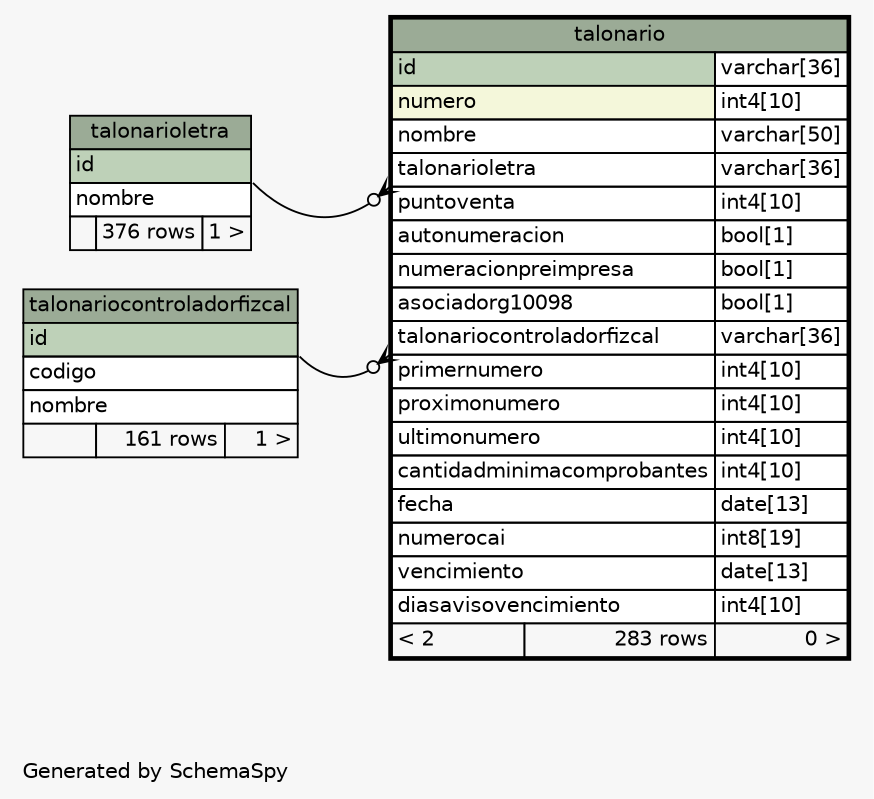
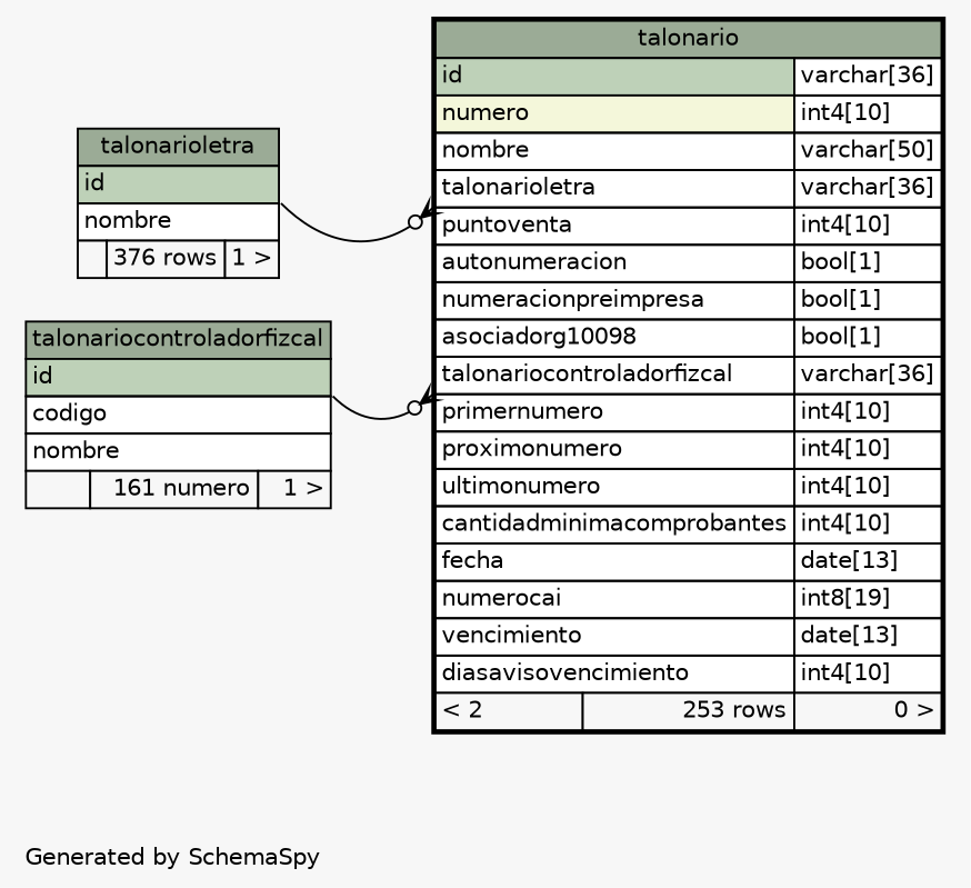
  digraph {
    bgcolor="#f7f7f7"
    fontname=Helvetica
    fontsize=11
    label="\nGenerated by SchemaSpy"
    labeljust=l
    nodesep=0.18
    rankdir=RL
    ranksep=0.46
    node [fontname=Helvetica fontsize=11 shape=plaintext]
    edge [arrowhead=none arrowsize=0.8 arrowtail=crowodot dir=back headport="id:se"]
-   n1 [label=<     <TABLE BORDER="2" CELLBORDER="1" CELLSPACING="0" BGCOLOR="#ffffff">       <TR><TD COLSPAN="3" BGCOLOR="#9bab96" ALIGN="CENTER">talonario</TD></TR>       <TR><TD PORT="id" COLSPAN="2" BGCOLOR="#bed1b8" ALIGN="LEFT">id</TD><TD PORT="id.type" ALIGN="LEFT">varchar[36]</TD></TR>       <TR><TD PORT="numero" COLSPAN="2" BGCOLOR="#f4f7da" ALIGN="LEFT">numero</TD><TD PORT="numero.type" ALIGN="LEFT">int4[10]</TD></TR>       <TR><TD PORT="nombre" COLSPAN="2" ALIGN="LEFT">nombre</TD><TD PORT="nombre.type" ALIGN="LEFT">varchar[50]</TD></TR>       <TR><TD PORT="talonarioletra" COLSPAN="2" ALIGN="LEFT">talonarioletra</TD><TD PORT="talonarioletra.type" ALIGN="LEFT">varchar[36]</TD></TR>       <TR><TD PORT="puntoventa" COLSPAN="2" ALIGN="LEFT">puntoventa</TD><TD PORT="puntoventa.type" ALIGN="LEFT">int4[10]</TD></TR>       <TR><TD PORT="autonumeracion" COLSPAN="2" ALIGN="LEFT">autonumeracion</TD><TD PORT="autonumeracion.type" ALIGN="LEFT">bool[1]</TD></TR>       <TR><TD PORT="numeracionpreimpresa" COLSPAN="2" ALIGN="LEFT">numeracionpreimpresa</TD><TD PORT="numeracionpreimpresa.type" ALIGN="LEFT">bool[1]</TD></TR>       <TR><TD PORT="asociadorg10098" COLSPAN="2" ALIGN="LEFT">asociadorg10098</TD><TD PORT="asociadorg10098.type" ALIGN="LEFT">bool[1]</TD></TR>       <TR><TD PORT="talonariocontroladorfizcal" COLSPAN="2" ALIGN="LEFT">talonariocontroladorfizcal</TD><TD PORT="talonariocontroladorfizcal.type" ALIGN="LEFT">varchar[36]</TD></TR>       <TR><TD PORT="primernumero" COLSPAN="2" ALIGN="LEFT">primernumero</TD><TD PORT="primernumero.type" ALIGN="LEFT">int4[10]</TD></TR>       <TR><TD PORT="proximonumero" COLSPAN="2" ALIGN="LEFT">proximonumero</TD><TD PORT="proximonumero.type" ALIGN="LEFT">int4[10]</TD></TR>       <TR><TD PORT="ultimonumero" COLSPAN="2" ALIGN="LEFT">ultimonumero</TD><TD PORT="ultimonumero.type" ALIGN="LEFT">int4[10]</TD></TR>       <TR><TD PORT="cantidadminimacomprobantes" COLSPAN="2" ALIGN="LEFT">cantidadminimacomprobantes</TD><TD PORT="cantidadminimacomprobantes.type" ALIGN="LEFT">int4[10]</TD></TR>       <TR><TD PORT="fecha" COLSPAN="2" ALIGN="LEFT">fecha</TD><TD PORT="fecha.type" ALIGN="LEFT">date[13]</TD></TR>       <TR><TD PORT="numerocai" COLSPAN="2" ALIGN="LEFT">numerocai</TD><TD PORT="numerocai.type" ALIGN="LEFT">int8[19]</TD></TR>       <TR><TD PORT="vencimiento" COLSPAN="2" ALIGN="LEFT">vencimiento</TD><TD PORT="vencimiento.type" ALIGN="LEFT">date[13]</TD></TR>       <TR><TD PORT="diasavisovencimiento" COLSPAN="2" ALIGN="LEFT">diasavisovencimiento</TD><TD PORT="diasavisovencimiento.type" ALIGN="LEFT">int4[10]</TD></TR>       <TR><TD ALIGN="LEFT" BGCOLOR="#f7f7f7">&lt; 2</TD><TD ALIGN="RIGHT" BGCOLOR="#f7f7f7">283 rows</TD><TD ALIGN="RIGHT" BGCOLOR="#f7f7f7">0 &gt;</TD></TR>     </TABLE>>]
-   n2 [label=<     <TABLE BORDER="0" CELLBORDER="1" CELLSPACING="0" BGCOLOR="#ffffff">       <TR><TD COLSPAN="3" BGCOLOR="#9bab96" ALIGN="CENTER">talonariocontroladorfizcal</TD></TR>       <TR><TD PORT="id" COLSPAN="3" BGCOLOR="#bed1b8" ALIGN="LEFT">id</TD></TR>       <TR><TD PORT="codigo" COLSPAN="3" ALIGN="LEFT">codigo</TD></TR>       <TR><TD PORT="nombre" COLSPAN="3" ALIGN="LEFT">nombre</TD></TR>       <TR><TD ALIGN="LEFT" BGCOLOR="#f7f7f7">  </TD><TD ALIGN="RIGHT" BGCOLOR="#f7f7f7">161 rows</TD><TD ALIGN="RIGHT" BGCOLOR="#f7f7f7">1 &gt;</TD></TR>     </TABLE>>]
+   n1 [label=<     <TABLE BORDER="2" CELLBORDER="1" CELLSPACING="0" BGCOLOR="#ffffff">       <TR><TD COLSPAN="3" BGCOLOR="#9bab96" ALIGN="CENTER">talonario</TD></TR>       <TR><TD PORT="id" COLSPAN="2" BGCOLOR="#bed1b8" ALIGN="LEFT">id</TD><TD PORT="id.type" ALIGN="LEFT">varchar[36]</TD></TR>       <TR><TD PORT="numero" COLSPAN="2" BGCOLOR="#f4f7da" ALIGN="LEFT">numero</TD><TD PORT="numero.type" ALIGN="LEFT">int4[10]</TD></TR>       <TR><TD PORT="nombre" COLSPAN="2" ALIGN="LEFT">nombre</TD><TD PORT="nombre.type" ALIGN="LEFT">varchar[50]</TD></TR>       <TR><TD PORT="talonarioletra" COLSPAN="2" ALIGN="LEFT">talonarioletra</TD><TD PORT="talonarioletra.type" ALIGN="LEFT">varchar[36]</TD></TR>       <TR><TD PORT="puntoventa" COLSPAN="2" ALIGN="LEFT">puntoventa</TD><TD PORT="puntoventa.type" ALIGN="LEFT">int4[10]</TD></TR>       <TR><TD PORT="autonumeracion" COLSPAN="2" ALIGN="LEFT">autonumeracion</TD><TD PORT="autonumeracion.type" ALIGN="LEFT">bool[1]</TD></TR>       <TR><TD PORT="numeracionpreimpresa" COLSPAN="2" ALIGN="LEFT">numeracionpreimpresa</TD><TD PORT="numeracionpreimpresa.type" ALIGN="LEFT">bool[1]</TD></TR>       <TR><TD PORT="asociadorg10098" COLSPAN="2" ALIGN="LEFT">asociadorg10098</TD><TD PORT="asociadorg10098.type" ALIGN="LEFT">bool[1]</TD></TR>       <TR><TD PORT="talonariocontroladorfizcal" COLSPAN="2" ALIGN="LEFT">talonariocontroladorfizcal</TD><TD PORT="talonariocontroladorfizcal.type" ALIGN="LEFT">varchar[36]</TD></TR>       <TR><TD PORT="primernumero" COLSPAN="2" ALIGN="LEFT">primernumero</TD><TD PORT="primernumero.type" ALIGN="LEFT">int4[10]</TD></TR>       <TR><TD PORT="proximonumero" COLSPAN="2" ALIGN="LEFT">proximonumero</TD><TD PORT="proximonumero.type" ALIGN="LEFT">int4[10]</TD></TR>       <TR><TD PORT="ultimonumero" COLSPAN="2" ALIGN="LEFT">ultimonumero</TD><TD PORT="ultimonumero.type" ALIGN="LEFT">int4[10]</TD></TR>       <TR><TD PORT="cantidadminimacomprobantes" COLSPAN="2" ALIGN="LEFT">cantidadminimacomprobantes</TD><TD PORT="cantidadminimacomprobantes.type" ALIGN="LEFT">int4[10]</TD></TR>       <TR><TD PORT="fecha" COLSPAN="2" ALIGN="LEFT">fecha</TD><TD PORT="fecha.type" ALIGN="LEFT">date[13]</TD></TR>       <TR><TD PORT="numerocai" COLSPAN="2" ALIGN="LEFT">numerocai</TD><TD PORT="numerocai.type" ALIGN="LEFT">int8[19]</TD></TR>       <TR><TD PORT="vencimiento" COLSPAN="2" ALIGN="LEFT">vencimiento</TD><TD PORT="vencimiento.type" ALIGN="LEFT">date[13]</TD></TR>       <TR><TD PORT="diasavisovencimiento" COLSPAN="2" ALIGN="LEFT">diasavisovencimiento</TD><TD PORT="diasavisovencimiento.type" ALIGN="LEFT">int4[10]</TD></TR>       <TR><TD ALIGN="LEFT" BGCOLOR="#f7f7f7">&lt; 2</TD><TD ALIGN="RIGHT" BGCOLOR="#f7f7f7">253 rows</TD><TD ALIGN="RIGHT" BGCOLOR="#f7f7f7">0 &gt;</TD></TR>     </TABLE>>]
+   n2 [label=<     <TABLE BORDER="0" CELLBORDER="1" CELLSPACING="0" BGCOLOR="#ffffff">       <TR><TD COLSPAN="3" BGCOLOR="#9bab96" ALIGN="CENTER">talonariocontroladorfizcal</TD></TR>       <TR><TD PORT="id" COLSPAN="3" BGCOLOR="#bed1b8" ALIGN="LEFT">id</TD></TR>       <TR><TD PORT="codigo" COLSPAN="3" ALIGN="LEFT">codigo</TD></TR>       <TR><TD PORT="nombre" COLSPAN="3" ALIGN="LEFT">nombre</TD></TR>       <TR><TD ALIGN="LEFT" BGCOLOR="#f7f7f7">  </TD><TD ALIGN="RIGHT" BGCOLOR="#f7f7f7">161 numero</TD><TD ALIGN="RIGHT" BGCOLOR="#f7f7f7">1 &gt;</TD></TR>     </TABLE>>]
    n3 [label=<     <TABLE BORDER="0" CELLBORDER="1" CELLSPACING="0" BGCOLOR="#ffffff">       <TR><TD COLSPAN="3" BGCOLOR="#9bab96" ALIGN="CENTER">talonarioletra</TD></TR>       <TR><TD PORT="id" COLSPAN="3" BGCOLOR="#bed1b8" ALIGN="LEFT">id</TD></TR>       <TR><TD PORT="nombre" COLSPAN="3" ALIGN="LEFT">nombre</TD></TR>       <TR><TD ALIGN="LEFT" BGCOLOR="#f7f7f7">  </TD><TD ALIGN="RIGHT" BGCOLOR="#f7f7f7">376 rows</TD><TD ALIGN="RIGHT" BGCOLOR="#f7f7f7">1 &gt;</TD></TR>     </TABLE>>]
    n1 -> n2 [tailport="talonariocontroladorfizcal:sw"]
    n1 -> n3 [tailport="talonarioletra:sw"]
  }
